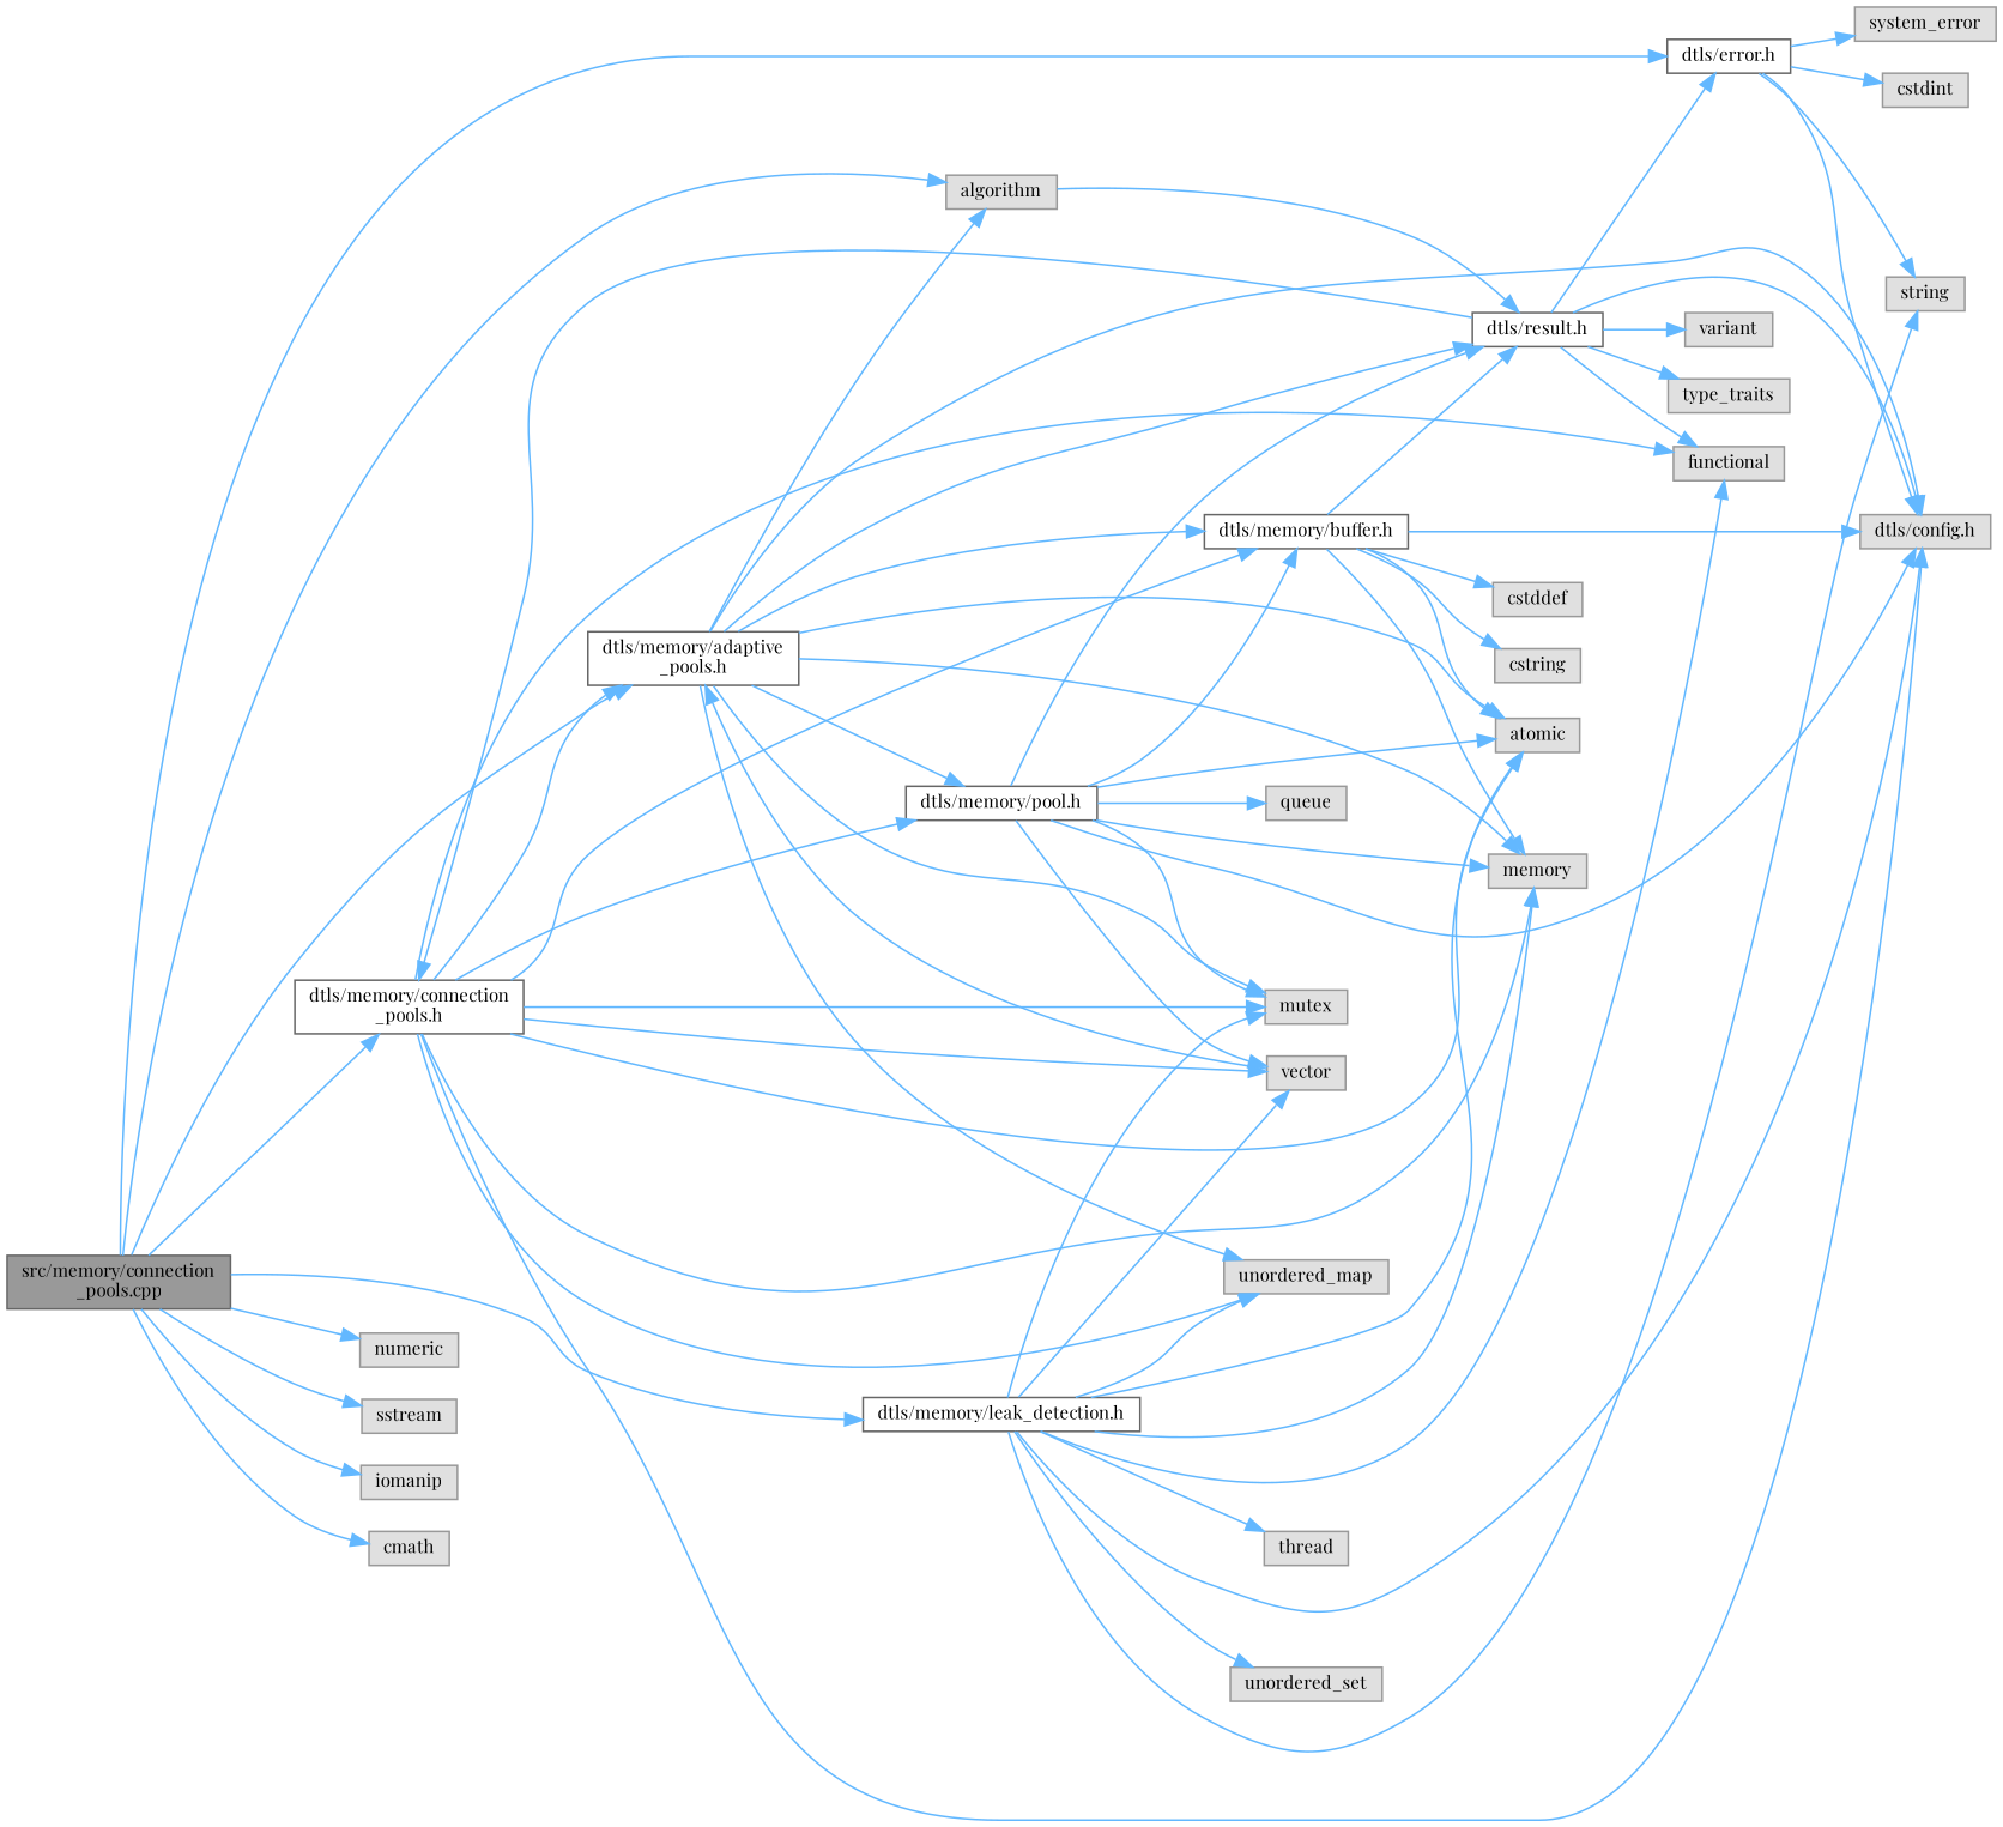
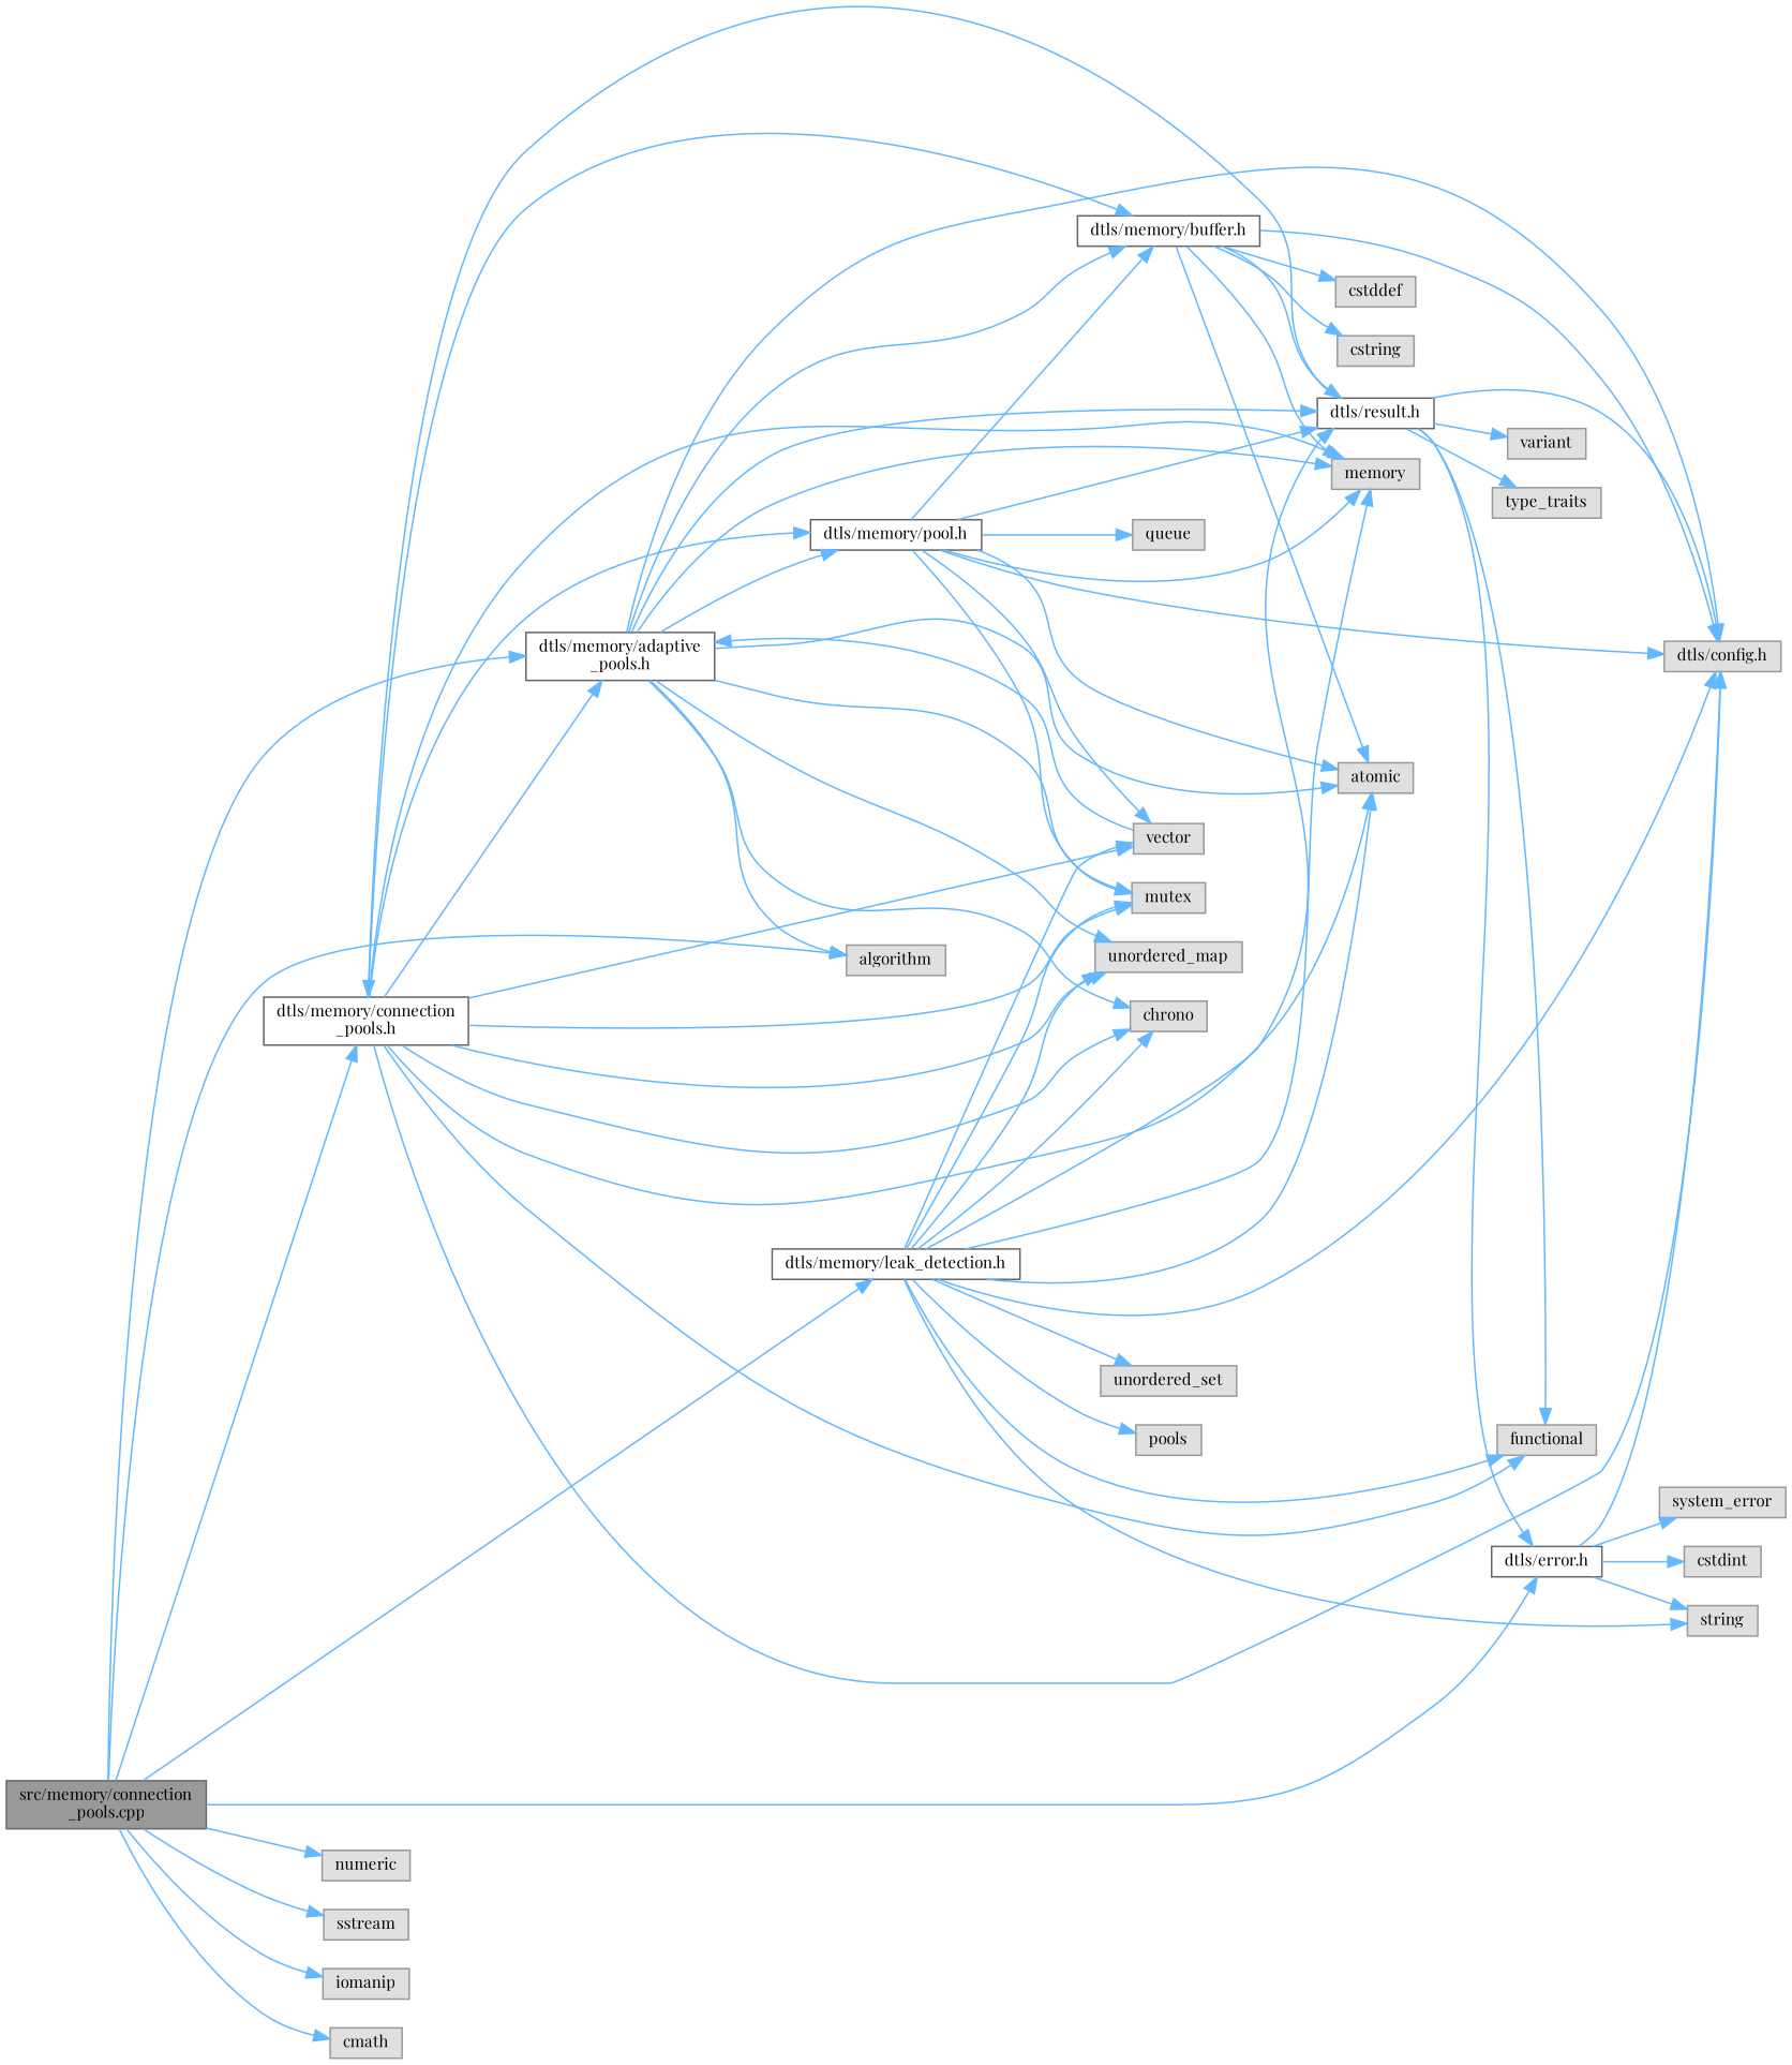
  digraph {
    fontname="Playfair Display"
    rankdir=LR
    node [color=grey60 fillcolor="#E0E0E0" fontname="Playfair Display" fontsize=10 shape=box style=filled]
    edge [color=steelblue1 fontname="Playfair Display" fontsize=10 labelfontname=Helvetica labelfontsize=10 style=solid]
    n1 [color=gray40 fillcolor=grey60 fontcolor=black height=0.2 label="src/memory/connection\l_pools.cpp" width=0.4]
    n2 [color=grey40 fillcolor=white height=0.2 label="dtls/memory/connection\l_pools.h" width=0.4]
    n3 [color=grey40 fillcolor=white height=0.2 label="dtls/error.h" width=0.4]
    n4 [color=grey40 fillcolor=white height=0.2 label="dtls/memory/adaptive\l_pools.h" width=0.4]
    n5 [height=0.2 label=algorithm width=0.4]
    n6 [color=grey40 fillcolor=white height=0.2 label="dtls/memory/leak_detection.h" width=0.4]
    n7 [height=0.2 label=numeric width=0.4]
    n8 [height=0.2 label=sstream width=0.4]
    n9 [height=0.2 label=iomanip width=0.4]
    n10 [height=0.2 label=cmath width=0.4]
    n11 [height=0.2 label="dtls/config.h" width=0.4]
    n12 [height=0.2 label=functional width=0.4]
    n13 [color=grey40 fillcolor=white height=0.2 label="dtls/memory/buffer.h" width=0.4]
    n14 [height=0.2 label=memory width=0.4]
    n15 [height=0.2 label=atomic width=0.4]
    n16 [color=grey40 fillcolor=white height=0.2 label="dtls/memory/pool.h" width=0.4]
    n17 [height=0.2 label=mutex width=0.4]
    n18 [height=0.2 label=vector width=0.4]
    n19 [height=0.2 label=unordered_map width=0.4]
+   n20 [height=0.2 label=chrono width=0.4]
    n21 [height=0.2 label=system_error width=0.4]
    n22 [height=0.2 label=string width=0.4]
    n23 [height=0.2 label=cstdint width=0.4]
    n24 [color=grey40 fillcolor=white height=0.2 label="dtls/result.h" width=0.4]
    n25 [height=0.2 label=unordered_set width=0.4]
-   n26 [height=0.2 label=thread width=0.4]
+   n26 [height=0.2 label=pools width=0.4]
    n27 [height=0.2 label=variant width=0.4]
    n28 [height=0.2 label=type_traits width=0.4]
    n29 [height=0.2 label=cstddef width=0.4]
    n30 [height=0.2 label=cstring width=0.4]
    n31 [height=0.2 label=queue width=0.4]
    n1 -> n2
    n1 -> n3
    n1 -> n4
    n1 -> n5
    n1 -> n6
    n1 -> n7
    n1 -> n8
    n1 -> n9
    n1 -> n10
    n2 -> n4
    n2 -> n11
    n2 -> n12
    n2 -> n13
    n2 -> n14
    n2 -> n15
    n2 -> n16
    n2 -> n17
    n2 -> n18
    n2 -> n19
+   n2 -> n20
    n3 -> n11
    n3 -> n21
    n3 -> n22
    n3 -> n23
    n4 -> n5
    n4 -> n11
    n4 -> n13
    n4 -> n14
    n4 -> n15
    n4 -> n16
    n4 -> n17
    n4 -> n19
+   n4 -> n20
    n4 -> n24
    n6 -> n11
    n6 -> n12
    n6 -> n14
    n6 -> n15
    n6 -> n17
    n6 -> n18
    n6 -> n19
+   n6 -> n20
    n6 -> n22
-   n5 -> n24
+   n6 -> n24
    n6 -> n25
    n6 -> n26
    n13 -> n11
    n13 -> n14
    n13 -> n15
    n13 -> n24
    n13 -> n29
    n13 -> n30
    n16 -> n11
    n16 -> n13
    n16 -> n14
    n16 -> n15
    n16 -> n17
    n16 -> n18
    n16 -> n24
    n16 -> n31
    n18 -> n4
    n24 -> n2
    n24 -> n3
    n24 -> n11
    n24 -> n12
    n24 -> n27
    n24 -> n28
  }
